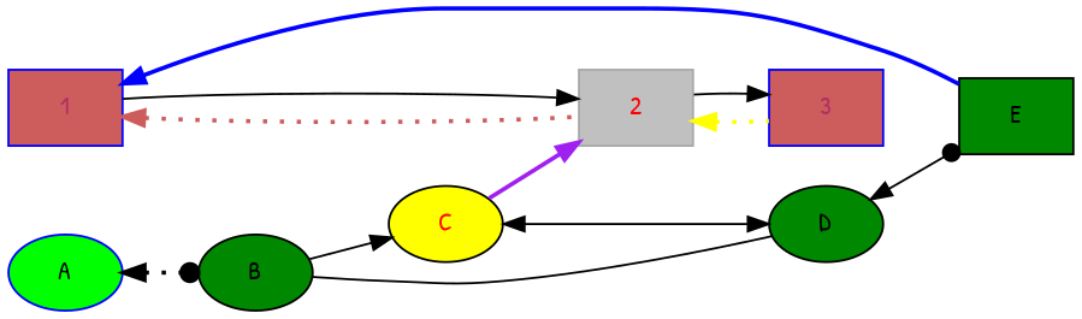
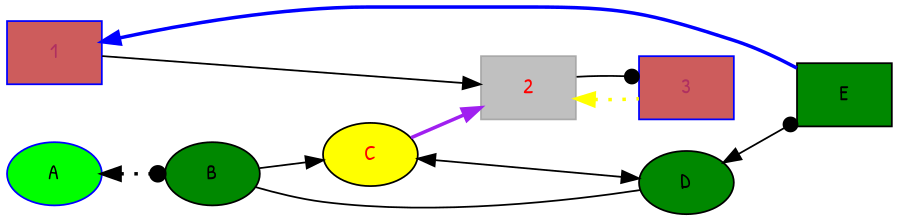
  digraph {
    fontname="Patrick Hand"
    rankdir=LR
    splines=true
    node [fillcolor="#008800" fontname="Patrick Hand" fontsize=12 foobarbaz=pentabarf myFancyAttr=awesome style=filled]
    edge [fontname="Patrick Hand"]
    1 [color=blue fillcolor=indianred fontcolor=maroon shape=box]
    2 [color=darkgray fillcolor=gray fontcolor=red shape=box]
    3 [color=blue fillcolor=indianred fontcolor=maroon shape=box]
    A [color=blue fillcolor=green]
    B
    C [fillcolor=yellow fontcolor=red]
    D
    E [shape=box]
    subgraph sub_1 {
      A
      B
      C
      D
      E
      subgraph sub_2 {
        1
        2
        3
      }
    }
    subgraph sub_3 {
      1
      2
      3
    }
    subgraph sub_4 {
      rank=same
      1
      A
    }
    subgraph sub_5 {
      rank=same
      3
      D
    }
-   1 -> 2 [arrowhead=dot color=indianred dir=back penwidth=2 style=dotted]
    1 -> 2
    2 -> 3 [arrowhead=dot color=yellow dir=back penwidth=2 style=dotted]
-   2 -> 3
+   2 -> 3 [arrowhead=dot]
    A -> B [arrowhead=dot dir=both penwidth=2 style=dotted]
    B -> C
    B -> D [dir=none]
    C -> 2 [color=purple penwidth=2]
    C -> D [dir=both]
    D -> E [arrowhead=dot dir=both]
    E -> 1 [color=blue penwidth=2]
  }
